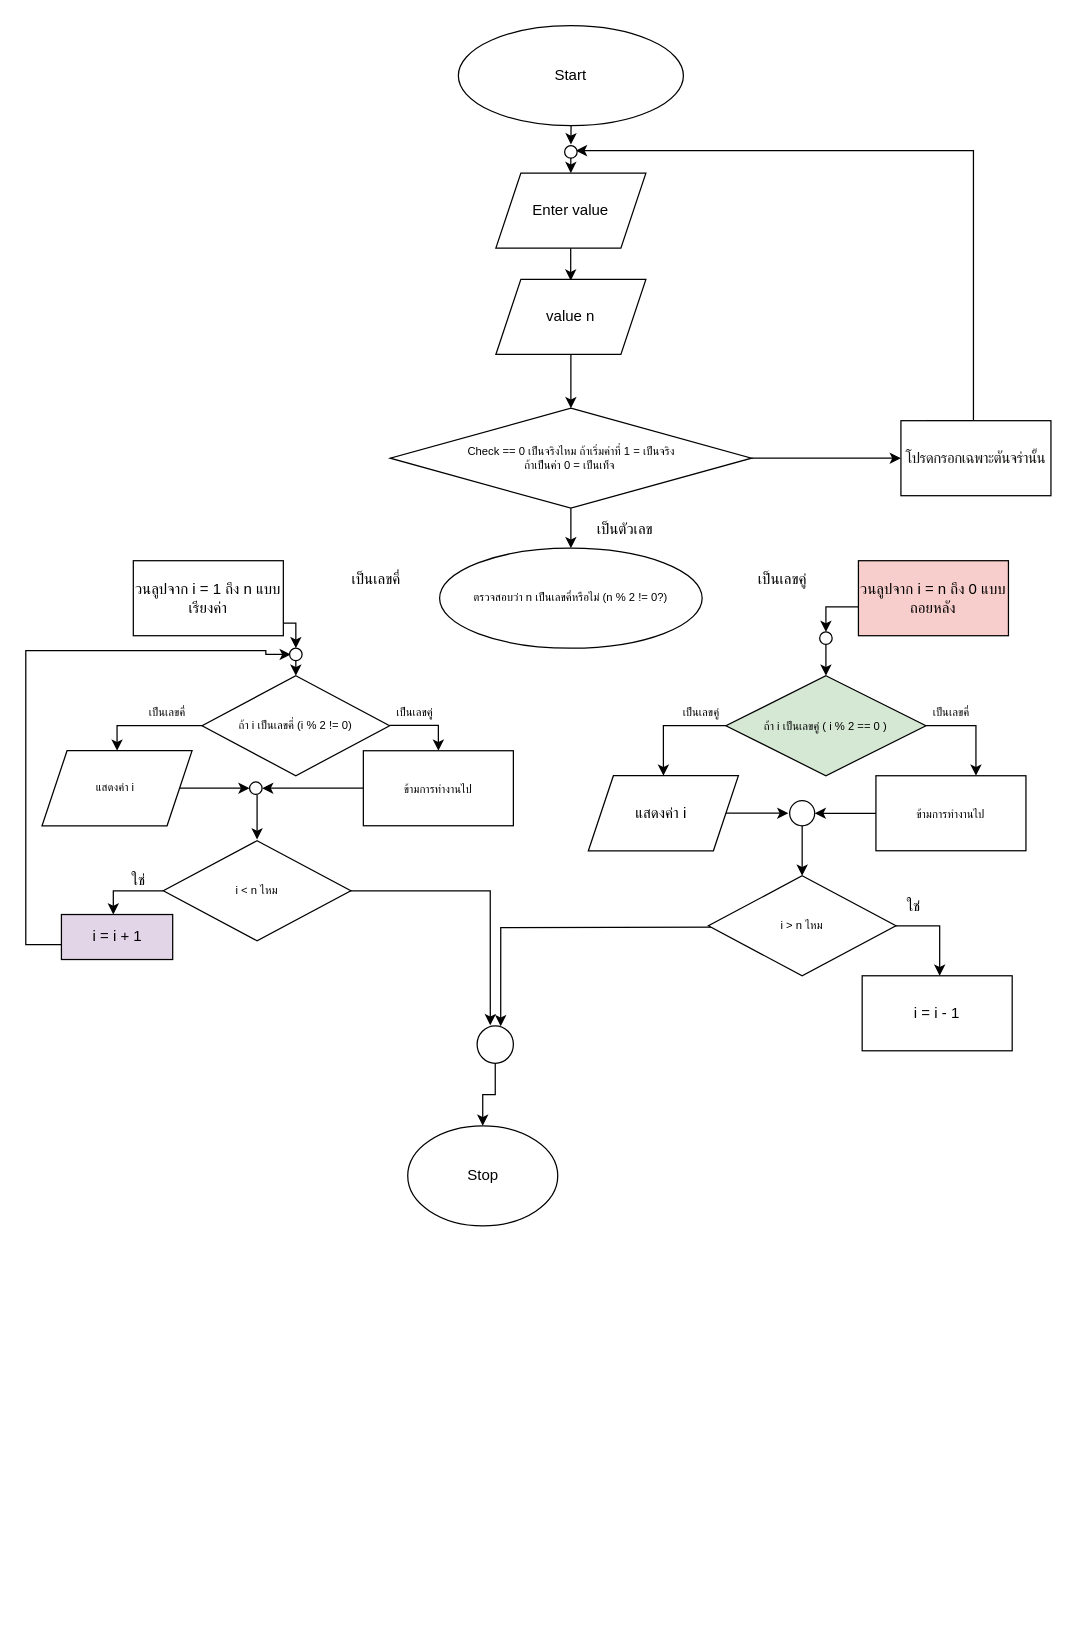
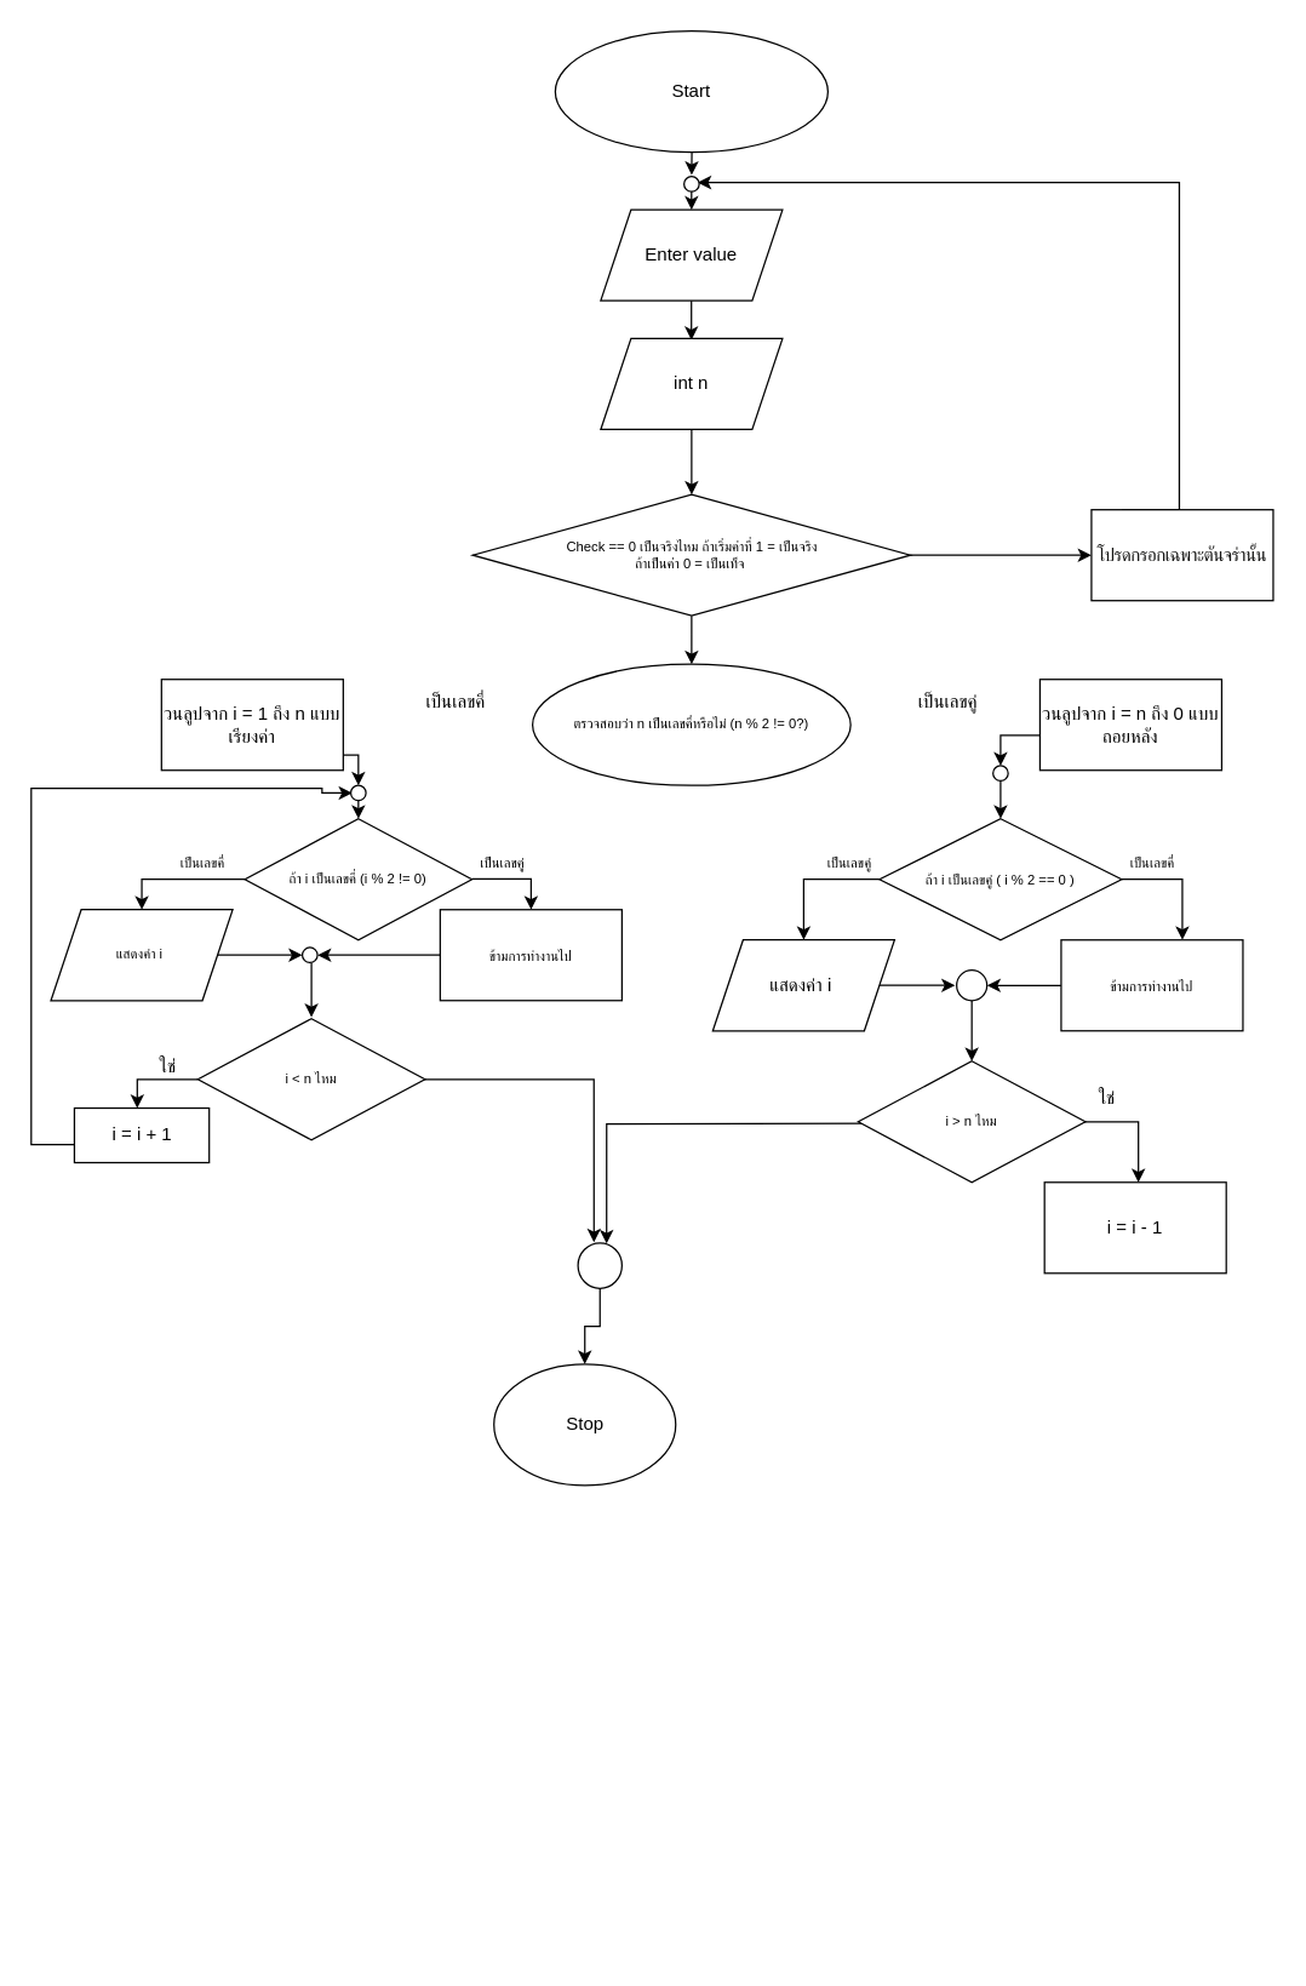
  <mxCell id="0" />
  <mxCell id="1" parent="0" />
  <mxCell id="2" value="" style="edgeStyle=orthogonalEdgeStyle;rounded=0;orthogonalLoop=1;jettySize=auto;html=1;" parent="1" edge="1"><mxGeometry relative="1" as="geometry"><mxPoint x="455.86" y="161" as="sourcePoint" /><mxPoint x="455.86" y="224" as="targetPoint" /></mxGeometry></mxCell>
  <mxCell id="3" value="" style="edgeStyle=orthogonalEdgeStyle;rounded=0;orthogonalLoop=1;jettySize=auto;html=1;" parent="1" edge="1"><mxGeometry relative="1" as="geometry"><mxPoint x="435" y="68" as="sourcePoint" /><mxPoint x="456" y="115" as="targetPoint" /></mxGeometry></mxCell>
  <mxCell id="4" value="Start" style="ellipse;whiteSpace=wrap;html=1;" parent="1" vertex="1"><mxGeometry x="366" y="20" width="180" height="80" as="geometry" /></mxCell>
  <mxCell id="5" value="" style="edgeStyle=orthogonalEdgeStyle;rounded=0;orthogonalLoop=1;jettySize=auto;html=1;entryX=0.512;entryY=0.009;entryDx=0;entryDy=0;entryPerimeter=0;" parent="1" edge="1"><mxGeometry relative="1" as="geometry"><mxPoint x="456" y="120" as="sourcePoint" /><mxPoint x="455.94" y="138" as="targetPoint" /></mxGeometry></mxCell>
  <mxCell id="6" value="Enter value" style="shape=parallelogram;perimeter=parallelogramPerimeter;whiteSpace=wrap;html=1;fixedSize=1;" parent="1" vertex="1"><mxGeometry x="396" y="138" width="120" height="60" as="geometry" /></mxCell>
  <mxCell id="7" value="" style="edgeStyle=orthogonalEdgeStyle;rounded=0;orthogonalLoop=1;jettySize=auto;html=1;" parent="1" source="8" target="11" edge="1"><mxGeometry relative="1" as="geometry" /></mxCell>
- <mxCell id="8" value="value n" style="shape=parallelogram;perimeter=parallelogramPerimeter;whiteSpace=wrap;html=1;fixedSize=1;" parent="1" vertex="1"><mxGeometry x="396" y="223" width="120" height="60" as="geometry" /></mxCell>
+ <mxCell id="8" value="int n" style="shape=parallelogram;perimeter=parallelogramPerimeter;whiteSpace=wrap;html=1;fixedSize=1;" parent="1" vertex="1"><mxGeometry x="396" y="223" width="120" height="60" as="geometry" /></mxCell>
  <mxCell id="9" value="" style="edgeStyle=orthogonalEdgeStyle;rounded=0;orthogonalLoop=1;jettySize=auto;html=1;" parent="1" source="11" target="15" edge="1"><mxGeometry relative="1" as="geometry" /></mxCell>
  <mxCell id="10" value="" style="edgeStyle=orthogonalEdgeStyle;rounded=0;orthogonalLoop=1;jettySize=auto;html=1;" parent="1" source="11" target="18" edge="1"><mxGeometry relative="1" as="geometry" /></mxCell>
  <mxCell id="11" value="Check == 0 เป็นจริงไหม ถ้าเริ่มค่าที่ 1 = เป็นจริง&lt;div&gt;ถ้าเป็นค่า 0 = เป็นเท็จ&amp;nbsp;&lt;/div&gt;" style="rhombus;whiteSpace=wrap;html=1;fontSize=9;" parent="1" vertex="1"><mxGeometry x="311.5" y="326" width="289" height="80" as="geometry" /></mxCell>
  <mxCell id="12" value="" style="edgeStyle=orthogonalEdgeStyle;rounded=0;orthogonalLoop=1;jettySize=auto;html=1;entryX=0;entryY=0.5;entryDx=0;entryDy=0;" parent="1" edge="1"><mxGeometry relative="1" as="geometry"><mxPoint x="220" y="900" as="targetPoint" /><Array as="points"><mxPoint x="70" y="1289" /><mxPoint x="70" y="900" /></Array></mxGeometry></mxCell>
  <mxCell id="13" value="Stop" style="ellipse;whiteSpace=wrap;html=1;" parent="1" vertex="1"><mxGeometry x="325.5" y="900" width="120" height="80" as="geometry" /></mxCell>
  <mxCell id="14" value="" style="edgeStyle=orthogonalEdgeStyle;rounded=0;orthogonalLoop=1;jettySize=auto;html=1;" parent="1" edge="1"><mxGeometry relative="1" as="geometry"><mxPoint x="740" y="336" as="sourcePoint" /><mxPoint x="460" y="120" as="targetPoint" /><Array as="points"><mxPoint x="778" y="336" /><mxPoint x="778" y="120" /></Array></mxGeometry></mxCell>
  <mxCell id="15" value="&lt;span style=&quot;border: 0px solid; box-sizing: border-box; --tw-border-spacing-x: 0; --tw-border-spacing-y: 0; --tw-translate-x: 0; --tw-translate-y: 0; --tw-rotate: 0; --tw-skew-x: 0; --tw-skew-y: 0; --tw-scale-x: 1; --tw-scale-y: 1; --tw-pan-x: ; --tw-pan-y: ; --tw-pinch-zoom: ; --tw-scroll-snap-strictness: proximity; --tw-gradient-from-position: ; --tw-gradient-via-position: ; --tw-gradient-to-position: ; --tw-ordinal: ; --tw-slashed-zero: ; --tw-numeric-figure: ; --tw-numeric-spacing: ; --tw-numeric-fraction: ; --tw-ring-inset: ; --tw-ring-offset-width: 0px; --tw-ring-offset-color: light-dark(#fff, #000000); --tw-ring-color: hsl(210 70.9% 51.6%/1); --tw-ring-offset-shadow: 0 0 #0000; --tw-ring-shadow: 0 0 #0000; --tw-shadow: 0 0 #0000; --tw-shadow-colored: 0 0 #0000; --tw-blur: ; --tw-brightness: ; --tw-contrast: ; --tw-grayscale: ; --tw-hue-rotate: ; --tw-invert: ; --tw-saturate: ; --tw-sepia: ; --tw-drop-shadow: ; --tw-backdrop-blur: ; --tw-backdrop-brightness: ; --tw-backdrop-contrast: ; --tw-backdrop-grayscale: ; --tw-backdrop-hue-rotate: ; --tw-backdrop-invert: ; --tw-backdrop-opacity: ; --tw-backdrop-saturate: ; --tw-backdrop-sepia: ; --tw-contain-size: ; --tw-contain-layout: ; --tw-contain-paint: ; --tw-contain-style: ; outline-color: rgb(44, 132, 219); scrollbar-width: thin; scrollbar-color: rgba(31, 30, 29, 0.35) rgba(0, 0, 0, 0); color: rgb(20, 20, 19); letter-spacing: -0.375px; text-align: left;&quot;&gt;&lt;font face=&quot;Helvetica&quot; style=&quot;font-size: 12px;&quot;&gt;โปรดกรอกเฉพาะตันจร่านั้น&lt;/font&gt;&lt;/span&gt;" style="whiteSpace=wrap;html=1;fontSize=9;" parent="1" vertex="1"><mxGeometry x="720" y="336" width="120" height="60" as="geometry" /></mxCell>
  <mxCell id="16" value="" style="ellipse;whiteSpace=wrap;html=1;" parent="1" vertex="1"><mxGeometry x="451" y="116" width="10" height="10" as="geometry" /></mxCell>
- <mxCell id="17" value="เป็นตัวเลข" style="text;html=1;align=center;verticalAlign=middle;resizable=0;points=[];autosize=1;strokeColor=none;fillColor=none;" parent="1" vertex="1"><mxGeometry x="464" y="408" width="70" height="30" as="geometry" /></mxCell>
  <mxCell id="18" value="&lt;div&gt;ตรวจสอบว่า n เป็นเลขคี่หรือไม่ (n % 2 != 0?)&lt;/div&gt;" style="ellipse;whiteSpace=wrap;html=1;fontSize=9;" parent="1" vertex="1"><mxGeometry x="351" y="438" width="210" height="80" as="geometry" /></mxCell>
  <mxCell id="19" value="" style="edgeStyle=orthogonalEdgeStyle;rounded=0;orthogonalLoop=1;jettySize=auto;html=1;entryX=0.5;entryY=0;entryDx=0;entryDy=0;" parent="1" edge="1"><mxGeometry relative="1" as="geometry"><mxPoint x="185" y="498" as="sourcePoint" /><mxPoint x="236" y="518" as="targetPoint" /><Array as="points"><mxPoint x="186" y="498" /><mxPoint x="236" y="498" /></Array></mxGeometry></mxCell>
  <mxCell id="20" value="&lt;font style=&quot;font-size: 12px;&quot;&gt;วนลูปจาก i = 1 ถึง n แบบเรียงค่า&lt;/font&gt;" style="whiteSpace=wrap;html=1;fontSize=9;" parent="1" vertex="1"><mxGeometry x="106" y="448" width="120" height="60" as="geometry" /></mxCell>
  <mxCell id="21" value="" style="edgeStyle=orthogonalEdgeStyle;rounded=0;orthogonalLoop=1;jettySize=auto;html=1;" parent="1" edge="1"><mxGeometry relative="1" as="geometry"><mxPoint x="686" y="485" as="sourcePoint" /><mxPoint x="660" y="505" as="targetPoint" /><Array as="points"><mxPoint x="660" y="485" /></Array></mxGeometry></mxCell>
- <mxCell id="22" value="วนลูปจาก i = n ถึง 0 แบบถอยหลัง" style="whiteSpace=wrap;html=1;fontSize=12;fillColor=#f8cecc;" parent="1" vertex="1"><mxGeometry x="686" y="448" width="120" height="60" as="geometry" /></mxCell>
+ <mxCell id="22" value="วนลูปจาก i = n ถึง 0 แบบถอยหลัง" style="whiteSpace=wrap;html=1;fontSize=12;" parent="1" vertex="1"><mxGeometry x="686" y="448" width="120" height="60" as="geometry" /></mxCell>
  <mxCell id="23" value="เป็นเลขคี่" style="text;html=1;align=center;verticalAlign=middle;resizable=0;points=[];autosize=1;strokeColor=none;fillColor=none;" parent="1" vertex="1"><mxGeometry x="265" y="448" width="70" height="30" as="geometry" /></mxCell>
  <mxCell id="24" value="เป็นเลขคู่" style="text;html=1;align=center;verticalAlign=middle;resizable=0;points=[];autosize=1;strokeColor=none;fillColor=none;" parent="1" vertex="1"><mxGeometry x="590" y="448" width="70" height="30" as="geometry" /></mxCell>
  <mxCell id="25" value="" style="edgeStyle=orthogonalEdgeStyle;rounded=0;orthogonalLoop=1;jettySize=auto;html=1;entryX=0.5;entryY=0;entryDx=0;entryDy=0;" parent="1" source="26" target="28" edge="1"><mxGeometry relative="1" as="geometry" /></mxCell>
  <mxCell id="26" value="ถ้า i เป็นเลขคี่ (i % 2 != 0)" style="rhombus;whiteSpace=wrap;html=1;fontSize=9;" parent="1" vertex="1"><mxGeometry x="161" y="540" width="150" height="80" as="geometry" /></mxCell>
  <mxCell id="27" value="" style="edgeStyle=orthogonalEdgeStyle;rounded=0;orthogonalLoop=1;jettySize=auto;html=1;" parent="1" source="28" target="35" edge="1"><mxGeometry relative="1" as="geometry"><Array as="points"><mxPoint x="204" y="630" /></Array></mxGeometry></mxCell>
  <mxCell id="28" value="แสดงค่า i&amp;nbsp;" style="shape=parallelogram;perimeter=parallelogramPerimeter;whiteSpace=wrap;html=1;fixedSize=1;fontSize=9;" parent="1" vertex="1"><mxGeometry x="33" y="600" width="120" height="60" as="geometry" /></mxCell>
  <mxCell id="29" value="เป็นเลขคี่" style="text;html=1;align=center;verticalAlign=middle;resizable=0;points=[];autosize=1;strokeColor=none;fillColor=none;fontSize=9;" parent="1" vertex="1"><mxGeometry x="103" y="560" width="60" height="20" as="geometry" /></mxCell>
  <mxCell id="30" value="เป็นเลขคู่" style="text;html=1;align=center;verticalAlign=middle;resizable=0;points=[];autosize=1;strokeColor=none;fillColor=none;fontSize=9;" parent="1" vertex="1"><mxGeometry x="301" y="560" width="60" height="20" as="geometry" /></mxCell>
  <mxCell id="31" value="" style="edgeStyle=orthogonalEdgeStyle;rounded=0;orthogonalLoop=1;jettySize=auto;html=1;" parent="1" edge="1"><mxGeometry relative="1" as="geometry"><mxPoint x="205" y="635" as="sourcePoint" /><mxPoint x="205" y="671" as="targetPoint" /><Array as="points"><mxPoint x="205" y="669" /></Array></mxGeometry></mxCell>
  <mxCell id="32" value="" style="edgeStyle=orthogonalEdgeStyle;rounded=0;orthogonalLoop=1;jettySize=auto;html=1;exitX=0;exitY=0.5;exitDx=0;exitDy=0;" parent="1" source="34" edge="1"><mxGeometry relative="1" as="geometry"><mxPoint x="123.5" y="695" as="sourcePoint" /><mxPoint x="90" y="731" as="targetPoint" /><Array as="points"><mxPoint x="90" y="712" /></Array></mxGeometry></mxCell>
  <mxCell id="33" value="" style="edgeStyle=orthogonalEdgeStyle;rounded=0;orthogonalLoop=1;jettySize=auto;html=1;entryX=0.329;entryY=-0.013;entryDx=0;entryDy=0;entryPerimeter=0;" parent="1" edge="1"><mxGeometry relative="1" as="geometry"><mxPoint x="260.095" y="712" as="sourcePoint" /><mxPoint x="391.541" y="819.61" as="targetPoint" /><Array as="points"><mxPoint x="391" y="712" /><mxPoint x="391" y="820" /><mxPoint x="391" y="820" /></Array></mxGeometry></mxCell>
  <mxCell id="34" value="i &amp;lt; n ไหม" style="rhombus;whiteSpace=wrap;html=1;fontSize=9;" parent="1" vertex="1"><mxGeometry x="130" y="672" width="150" height="80" as="geometry" /></mxCell>
  <mxCell id="35" value="" style="ellipse;whiteSpace=wrap;html=1;" parent="1" vertex="1"><mxGeometry x="199" y="625" width="10" height="10" as="geometry" /></mxCell>
  <mxCell id="36" value="" style="edgeStyle=orthogonalEdgeStyle;rounded=0;orthogonalLoop=1;jettySize=auto;html=1;exitX=0.022;exitY=0.608;exitDx=0;exitDy=0;exitPerimeter=0;" parent="1" source="37" edge="1"><mxGeometry relative="1" as="geometry"><mxPoint x="-2.5" y="755" as="sourcePoint" /><mxPoint x="232" y="523" as="targetPoint" /><Array as="points"><mxPoint x="51" y="755" /><mxPoint x="20" y="755" /><mxPoint x="20" y="520" /><mxPoint x="212" y="520" /><mxPoint x="212" y="523" /></Array></mxGeometry></mxCell>
- <mxCell id="37" value="i = i + 1" style="whiteSpace=wrap;html=1;fillColor=#e1d5e7;" parent="1" vertex="1"><mxGeometry x="48.5" y="731" width="89" height="36" as="geometry" /></mxCell>
+ <mxCell id="37" value="i = i + 1" style="whiteSpace=wrap;html=1;" parent="1" vertex="1"><mxGeometry x="48.5" y="731" width="89" height="36" as="geometry" /></mxCell>
  <mxCell id="38" value="ใช่" style="text;html=1;align=center;verticalAlign=middle;resizable=0;points=[];autosize=1;strokeColor=none;fillColor=none;" parent="1" vertex="1"><mxGeometry x="90" y="689" width="40" height="30" as="geometry" /></mxCell>
  <mxCell id="39" value="" style="edgeStyle=orthogonalEdgeStyle;rounded=0;orthogonalLoop=1;jettySize=auto;html=1;exitX=1;exitY=0.5;exitDx=0;exitDy=0;" parent="1" source="41" edge="1"><mxGeometry relative="1" as="geometry"><mxPoint x="751.04" y="580.16" as="sourcePoint" /><mxPoint x="780" y="620" as="targetPoint" /><Array as="points"><mxPoint x="780" y="580" /><mxPoint x="780" y="620" /></Array></mxGeometry></mxCell>
  <mxCell id="40" value="" style="edgeStyle=orthogonalEdgeStyle;rounded=0;orthogonalLoop=1;jettySize=auto;html=1;entryX=0.25;entryY=0;entryDx=0;entryDy=0;" parent="1" source="41" edge="1"><mxGeometry relative="1" as="geometry"><mxPoint x="530" y="620" as="targetPoint" /><Array as="points"><mxPoint x="530" y="580" /></Array></mxGeometry></mxCell>
- <mxCell id="41" value="&lt;font style=&quot;font-size: 9px;&quot;&gt;ถ้า i เป็นเลขคู่ ( i % 2 == 0 )&lt;/font&gt;" style="rhombus;whiteSpace=wrap;html=1;fillColor=#d5e8d4;" parent="1" vertex="1"><mxGeometry x="580" y="540" width="160" height="80" as="geometry" /></mxCell>
+ <mxCell id="41" value="&lt;font style=&quot;font-size: 9px;&quot;&gt;ถ้า i เป็นเลขคู่ ( i % 2 == 0 )&lt;/font&gt;" style="rhombus;whiteSpace=wrap;html=1;" parent="1" vertex="1"><mxGeometry x="580" y="540" width="160" height="80" as="geometry" /></mxCell>
  <mxCell id="42" value="" style="edgeStyle=orthogonalEdgeStyle;orthogonalLoop=1;jettySize=auto;html=1;rounded=0;" parent="1" edge="1"><mxGeometry width="100" relative="1" as="geometry"><mxPoint x="311" y="579.8" as="sourcePoint" /><mxPoint x="350" y="600" as="targetPoint" /><Array as="points"><mxPoint x="350" y="580" /><mxPoint x="350" y="600" /></Array></mxGeometry></mxCell>
  <mxCell id="43" value="เป็นเลขคู่" style="text;html=1;align=center;verticalAlign=middle;resizable=0;points=[];autosize=1;strokeColor=none;fillColor=none;fontSize=9;" parent="1" vertex="1"><mxGeometry x="530" y="560" width="60" height="20" as="geometry" /></mxCell>
  <mxCell id="44" value="" style="edgeStyle=orthogonalEdgeStyle;rounded=0;orthogonalLoop=1;jettySize=auto;html=1;exitX=1;exitY=0.5;exitDx=0;exitDy=0;" parent="1" source="45" edge="1"><mxGeometry relative="1" as="geometry"><mxPoint x="589" y="650" as="sourcePoint" /><mxPoint x="630" y="650" as="targetPoint" /></mxGeometry></mxCell>
  <mxCell id="45" value="แสดงค่า i&amp;nbsp;" style="shape=parallelogram;perimeter=parallelogramPerimeter;whiteSpace=wrap;html=1;fixedSize=1;" parent="1" vertex="1"><mxGeometry x="470" y="620" width="120" height="60" as="geometry" /></mxCell>
  <mxCell id="46" value="" style="edgeStyle=orthogonalEdgeStyle;rounded=0;orthogonalLoop=1;jettySize=auto;html=1;" parent="1" source="47" target="35" edge="1"><mxGeometry relative="1" as="geometry" /></mxCell>
  <mxCell id="47" value="&lt;span style=&quot;font-size: 9px;&quot;&gt;ข้ามการทำงานไป&lt;/span&gt;" style="whiteSpace=wrap;html=1;" parent="1" vertex="1"><mxGeometry x="290" y="600" width="120" height="60" as="geometry" /></mxCell>
  <mxCell id="48" value="" style="edgeStyle=orthogonalEdgeStyle;rounded=0;orthogonalLoop=1;jettySize=auto;html=1;entryX=1;entryY=0.5;entryDx=0;entryDy=0;" parent="1" target="52" edge="1"><mxGeometry relative="1" as="geometry"><mxPoint x="790" y="649.66" as="sourcePoint" /><mxPoint x="670" y="649.66" as="targetPoint" /></mxGeometry></mxCell>
  <mxCell id="49" value="&lt;span style=&quot;font-size: 9px;&quot;&gt;ข้ามการทำงานไป&lt;/span&gt;" style="whiteSpace=wrap;html=1;" parent="1" vertex="1"><mxGeometry x="700" y="620" width="120" height="60" as="geometry" /></mxCell>
  <mxCell id="50" value="เป็นเลขคี่" style="text;html=1;align=center;verticalAlign=middle;resizable=0;points=[];autosize=1;strokeColor=none;fillColor=none;fontSize=9;" parent="1" vertex="1"><mxGeometry x="730" y="560" width="60" height="20" as="geometry" /></mxCell>
  <mxCell id="51" value="" style="edgeStyle=orthogonalEdgeStyle;rounded=0;orthogonalLoop=1;jettySize=auto;html=1;" parent="1" source="52" target="55" edge="1"><mxGeometry relative="1" as="geometry" /></mxCell>
  <mxCell id="52" value="" style="ellipse;whiteSpace=wrap;html=1;" parent="1" vertex="1"><mxGeometry x="631" y="640" width="20" height="20" as="geometry" /></mxCell>
  <mxCell id="53" value="" style="edgeStyle=orthogonalEdgeStyle;rounded=0;orthogonalLoop=1;jettySize=auto;html=1;" parent="1" edge="1"><mxGeometry relative="1" as="geometry"><mxPoint x="669.075" y="740" as="sourcePoint" /><mxPoint x="751" y="780" as="targetPoint" /><Array as="points"><mxPoint x="750.95" y="740" /></Array></mxGeometry></mxCell>
  <mxCell id="54" value="" style="edgeStyle=orthogonalEdgeStyle;rounded=0;orthogonalLoop=1;jettySize=auto;html=1;entryX=0.651;entryY=0.015;entryDx=0;entryDy=0;entryPerimeter=0;" parent="1" target="59" edge="1"><mxGeometry relative="1" as="geometry"><mxPoint x="576" y="741" as="sourcePoint" /><mxPoint x="401" y="811" as="targetPoint" /></mxGeometry></mxCell>
  <mxCell id="55" value="i &amp;gt; n ไหม" style="rhombus;whiteSpace=wrap;html=1;fontSize=9;" parent="1" vertex="1"><mxGeometry x="566" y="700" width="150" height="80" as="geometry" /></mxCell>
  <mxCell id="56" value="ใช่" style="text;html=1;align=center;verticalAlign=middle;resizable=0;points=[];autosize=1;strokeColor=none;fillColor=none;" parent="1" vertex="1"><mxGeometry x="710" y="710" width="40" height="30" as="geometry" /></mxCell>
  <mxCell id="57" value="i = i - 1" style="whiteSpace=wrap;html=1;" parent="1" vertex="1"><mxGeometry x="689" y="780" width="120" height="60" as="geometry" /></mxCell>
  <mxCell id="58" value="" style="edgeStyle=orthogonalEdgeStyle;rounded=0;orthogonalLoop=1;jettySize=auto;html=1;" parent="1" source="59" target="13" edge="1"><mxGeometry relative="1" as="geometry" /></mxCell>
  <mxCell id="59" value="" style="ellipse;whiteSpace=wrap;html=1;" parent="1" vertex="1"><mxGeometry x="381" y="820" width="29" height="30" as="geometry" /></mxCell>
  <mxCell id="60" value="" style="edgeStyle=orthogonalEdgeStyle;rounded=0;orthogonalLoop=1;jettySize=auto;html=1;" parent="1" edge="1"><mxGeometry relative="1" as="geometry"><mxPoint x="236" y="527.583" as="sourcePoint" /><mxPoint x="236" y="540" as="targetPoint" /><Array as="points"><mxPoint x="236" y="540" /></Array></mxGeometry></mxCell>
  <mxCell id="61" value="" style="ellipse;whiteSpace=wrap;html=1;" parent="1" vertex="1"><mxGeometry x="231" y="518" width="10" height="10" as="geometry" /></mxCell>
  <mxCell id="62" value="" style="edgeStyle=orthogonalEdgeStyle;rounded=0;orthogonalLoop=1;jettySize=auto;html=1;entryX=0.5;entryY=0;entryDx=0;entryDy=0;" parent="1" source="63" target="41" edge="1"><mxGeometry relative="1" as="geometry" /></mxCell>
  <mxCell id="63" value="" style="ellipse;whiteSpace=wrap;html=1;" parent="1" vertex="1"><mxGeometry x="655" y="505" width="10" height="10" as="geometry" /></mxCell>
